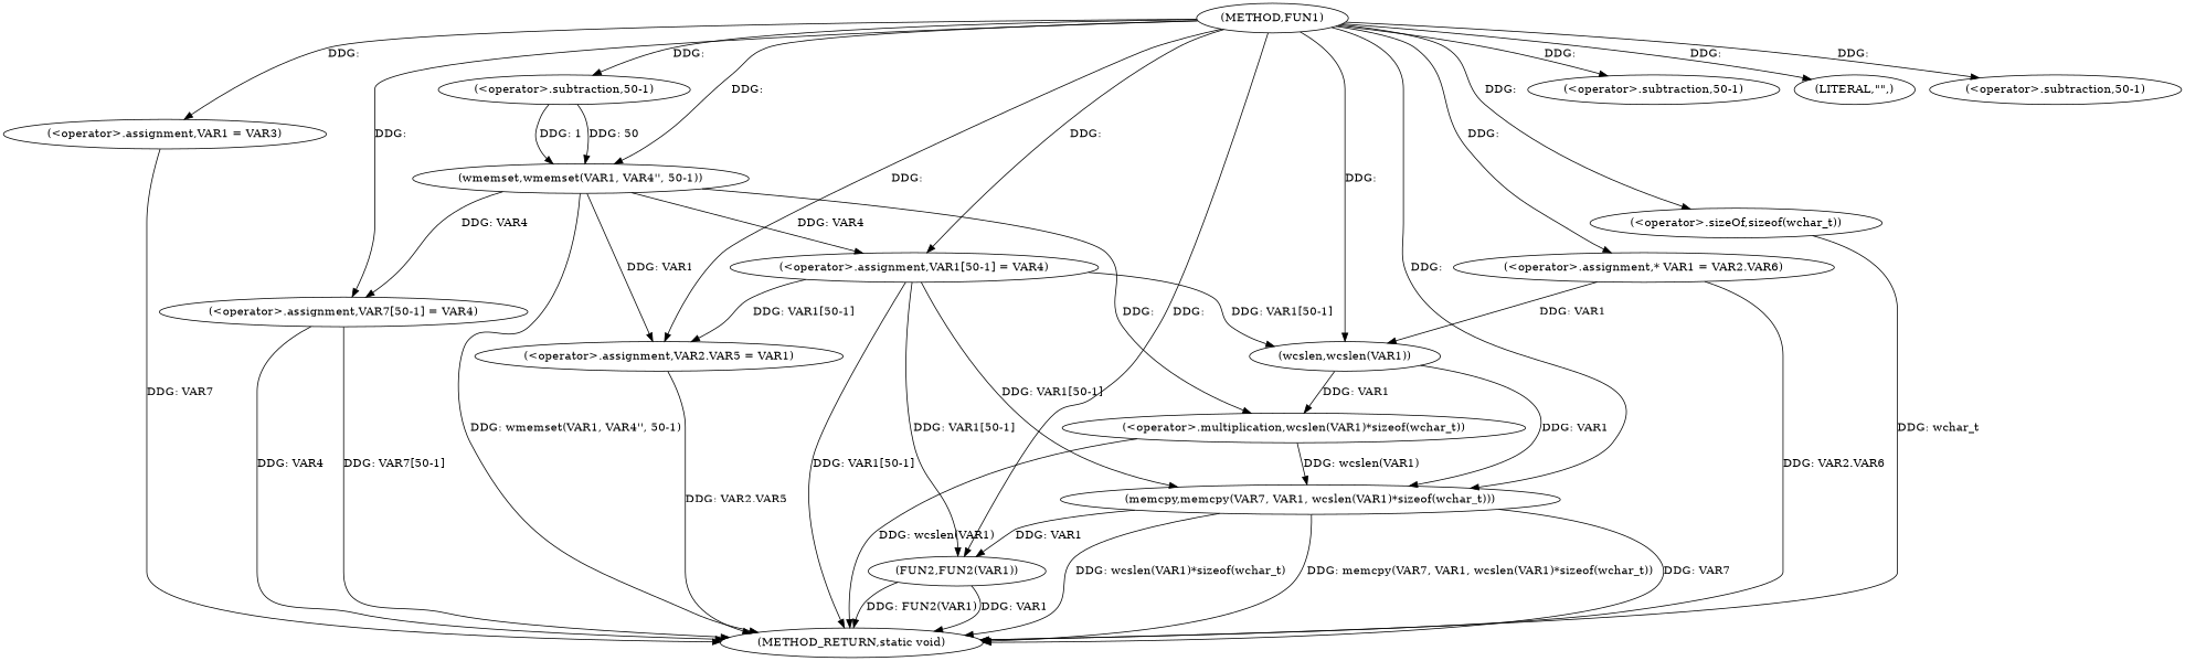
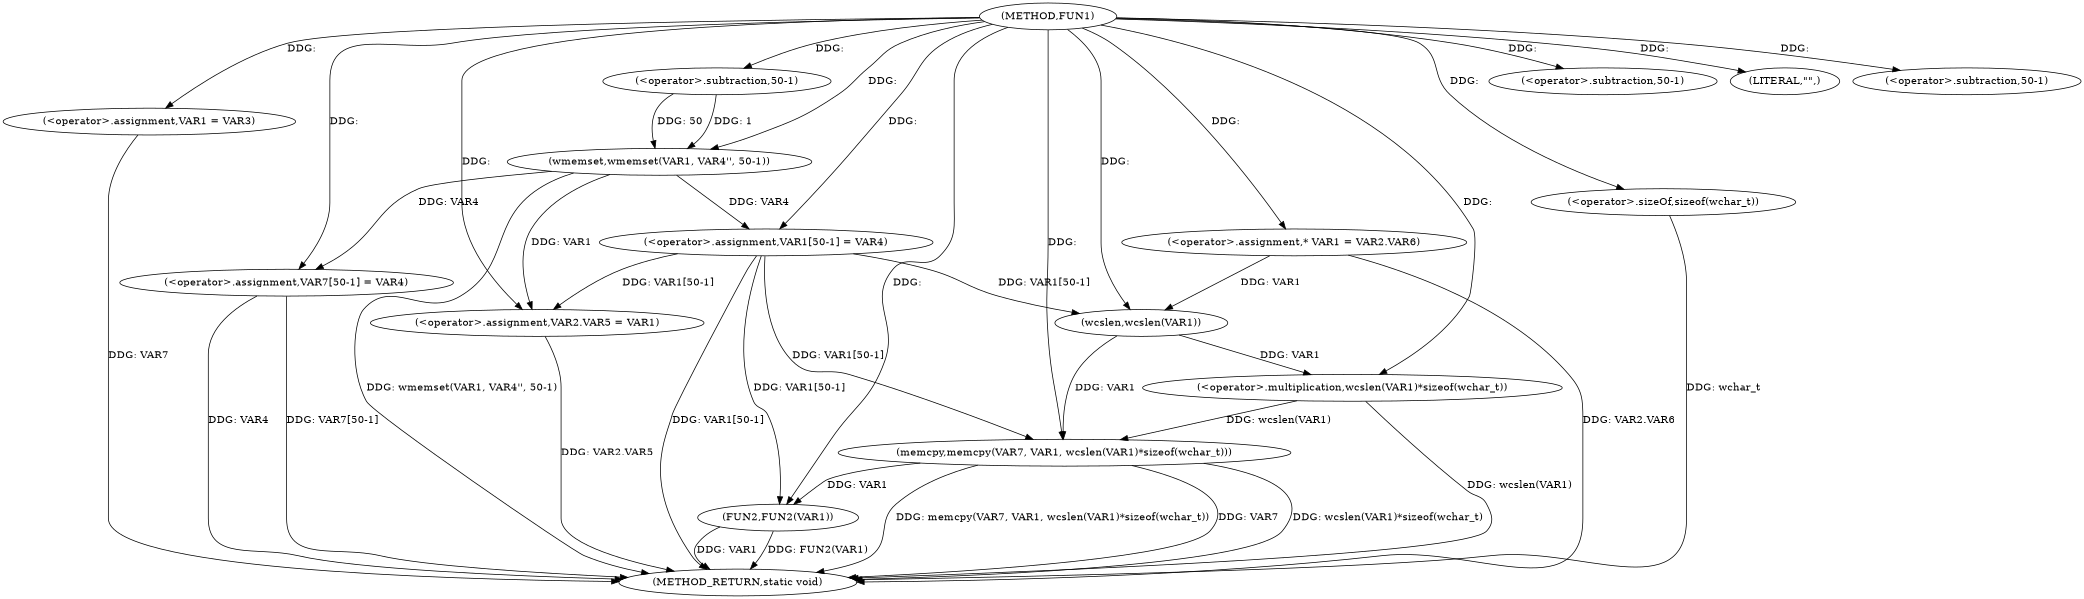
  digraph {
    n1 [label="(METHOD,FUN1)"]
    n2 [label="(<operator>.assignment,VAR1 = VAR3)"]
    n3 [label="(wmemset,wmemset(VAR1, VAR4'', 50-1))"]
    n4 [label="(<operator>.subtraction,50-1)"]
    n5 [label="(<operator>.assignment,VAR1[50-1] = VAR4)"]
    n6 [label="(<operator>.subtraction,50-1)"]
    n7 [label="(<operator>.assignment,VAR2.VAR5 = VAR1)"]
    n8 [label="(<operator>.assignment,* VAR1 = VAR2.VAR6)"]
    n9 [label="(LITERAL,\"\",)"]
    n10 [label="(memcpy,memcpy(VAR7, VAR1, wcslen(VAR1)*sizeof(wchar_t)))"]
    n11 [label="(<operator>.multiplication,wcslen(VAR1)*sizeof(wchar_t))"]
    n12 [label="(wcslen,wcslen(VAR1))"]
    n13 [label="(<operator>.sizeOf,sizeof(wchar_t))"]
    n14 [label="(<operator>.assignment,VAR7[50-1] = VAR4)"]
    n15 [label="(<operator>.subtraction,50-1)"]
    n16 [label="(FUN2,FUN2(VAR1))"]
    n17 [label="(METHOD_RETURN,static void)"]
    n1 -> n2 [label="DDG: "]
    n1 -> n3 [label="DDG: "]
    n1 -> n4 [label="DDG: "]
    n1 -> n5 [label="DDG: "]
    n1 -> n6 [label="DDG: "]
    n1 -> n7 [label="DDG: "]
    n1 -> n8 [label="DDG: "]
    n1 -> n9 [label="DDG: "]
    n1 -> n10 [label="DDG: "]
-   n3 -> n11 [label="DDG: "]
+   n1 -> n11 [label="DDG: "]
    n1 -> n12 [label="DDG: "]
    n1 -> n13 [label="DDG: "]
    n1 -> n14 [label="DDG: "]
    n1 -> n15 [label="DDG: "]
    n1 -> n16 [label="DDG: "]
    n2 -> n17 [label="DDG: VAR7"]
    n3 -> n5 [label="DDG: VAR4"]
    n3 -> n7 [label="DDG: VAR1"]
    n3 -> n14 [label="DDG: VAR4"]
    n3 -> n17 [label="DDG: wmemset(VAR1, VAR4'', 50-1)"]
    n4 -> n3 [label="DDG: 50"]
    n4 -> n3 [label="DDG: 1"]
    n5 -> n7 [label="DDG: VAR1[50-1]"]
    n5 -> n10 [label="DDG: VAR1[50-1]"]
    n5 -> n12 [label="DDG: VAR1[50-1]"]
    n5 -> n16 [label="DDG: VAR1[50-1]"]
    n5 -> n17 [label="DDG: VAR1[50-1]"]
    n7 -> n17 [label="DDG: VAR2.VAR5"]
    n8 -> n12 [label="DDG: VAR1"]
    n8 -> n17 [label="DDG: VAR2.VAR6"]
    n10 -> n16 [label="DDG: VAR1"]
    n10 -> n17 [label="DDG: memcpy(VAR7, VAR1, wcslen(VAR1)*sizeof(wchar_t))"]
    n10 -> n17 [label="DDG: VAR7"]
    n10 -> n17 [label="DDG: wcslen(VAR1)*sizeof(wchar_t)"]
    n11 -> n10 [label="DDG: wcslen(VAR1)"]
    n11 -> n17 [label="DDG: wcslen(VAR1)"]
    n12 -> n10 [label="DDG: VAR1"]
    n12 -> n11 [label="DDG: VAR1"]
    n13 -> n17 [label="DDG: wchar_t"]
    n14 -> n17 [label="DDG: VAR7[50-1]"]
    n14 -> n17 [label="DDG: VAR4"]
    n16 -> n17 [label="DDG: FUN2(VAR1)"]
    n16 -> n17 [label="DDG: VAR1"]
  }
